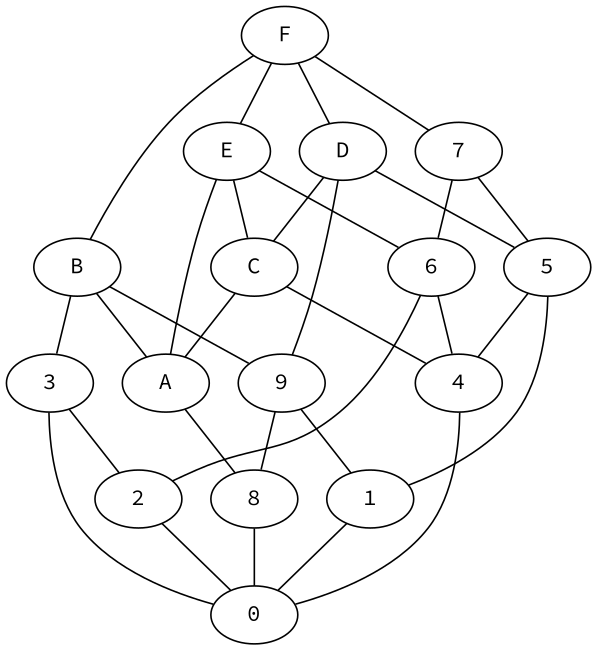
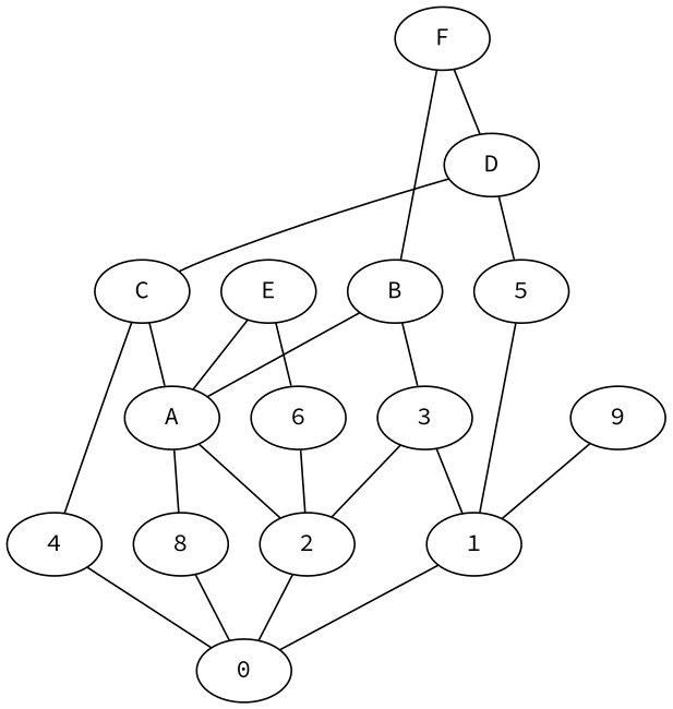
  graph {
    fontname="Source Code Pro"
    node [fontname="Source Code Pro"]
    edge [fontname="Source Code Pro"]
    F
    E
    D
    B
-   7
    C
    A
    6
    9
    5
    3
    4
    8
    2
    1
    0
-   F -- E
    F -- D
    F -- B
-   F -- 7
-   E -- C
    E -- A
    E -- 6
    D -- C
-   D -- 9
    D -- 5
    B -- A
-   B -- 9
    B -- 3
-   7 -- 6
-   7 -- 5
    C -- A
    C -- 4
    A -- 8
-   6 -- 4
+   A -- 2
    6 -- 2
-   9 -- 8
    9 -- 1
-   5 -- 4
    5 -- 1
    3 -- 2
-   3 -- 0
+   3 -- 1
    4 -- 0
    8 -- 0
    2 -- 0
    1 -- 0
  }
